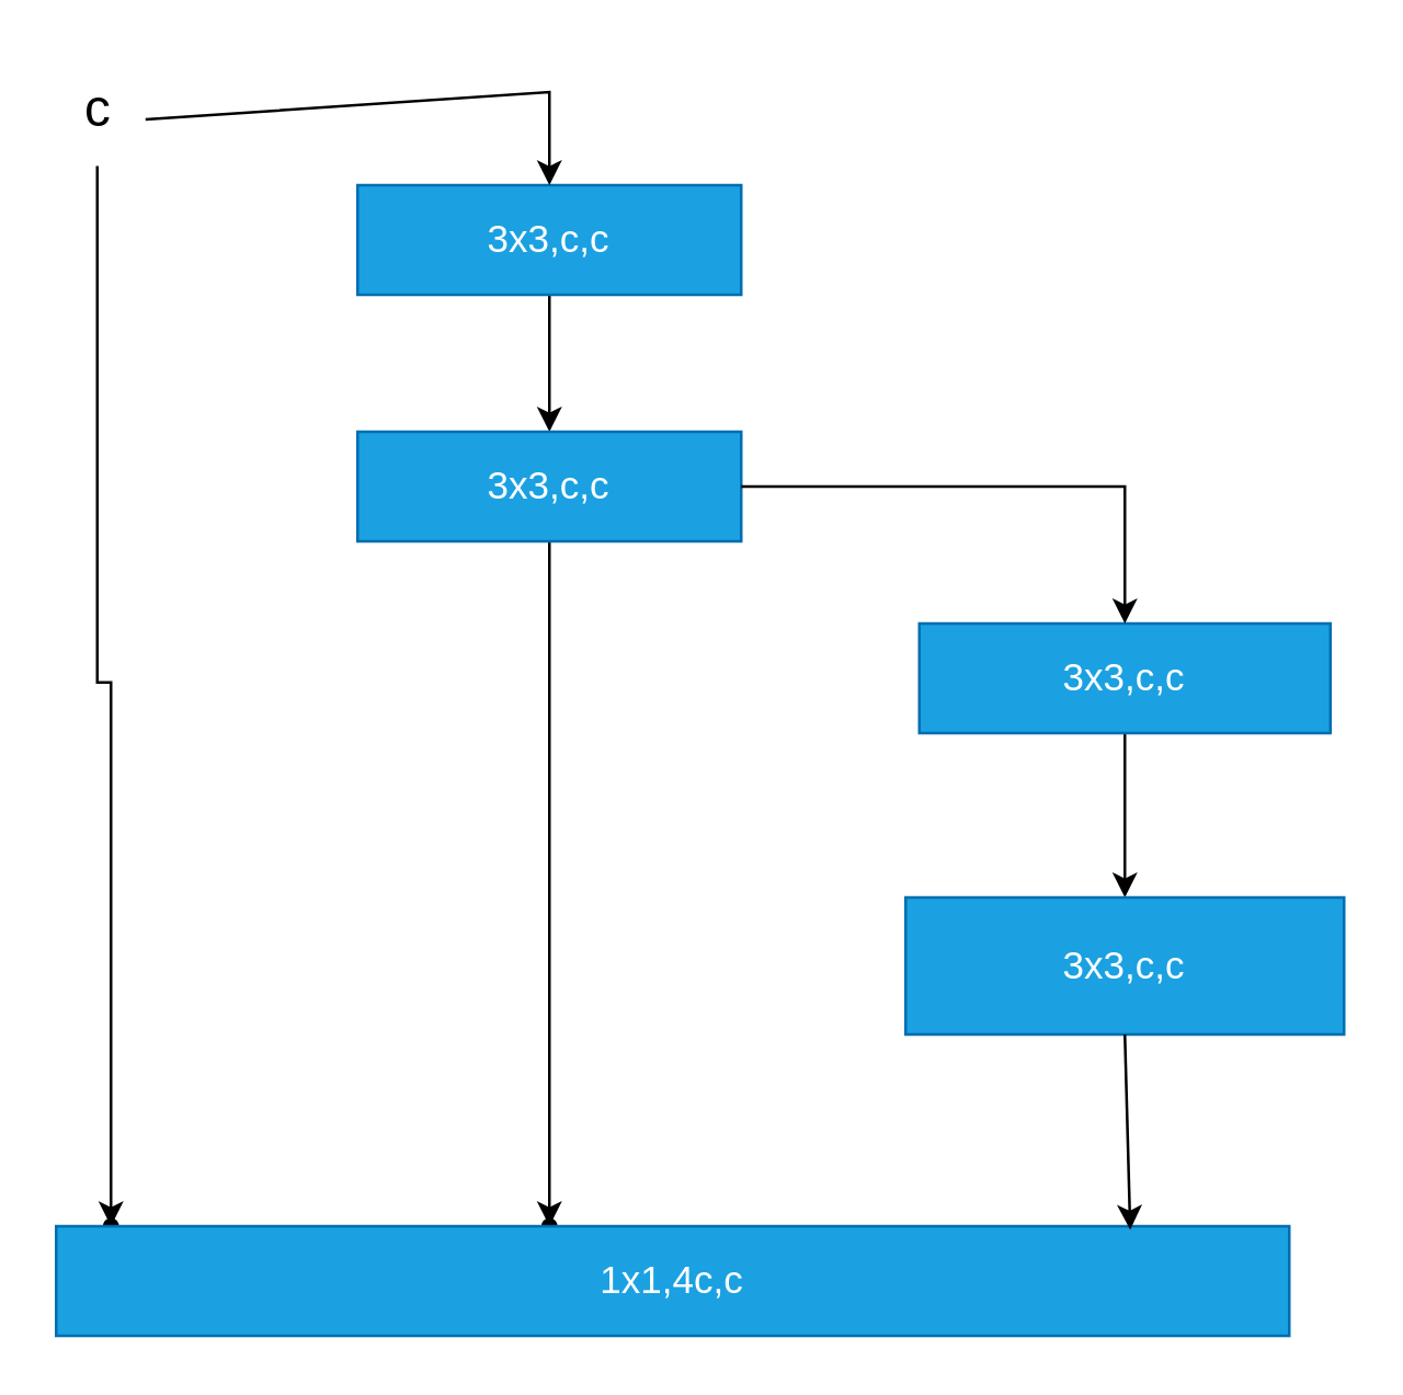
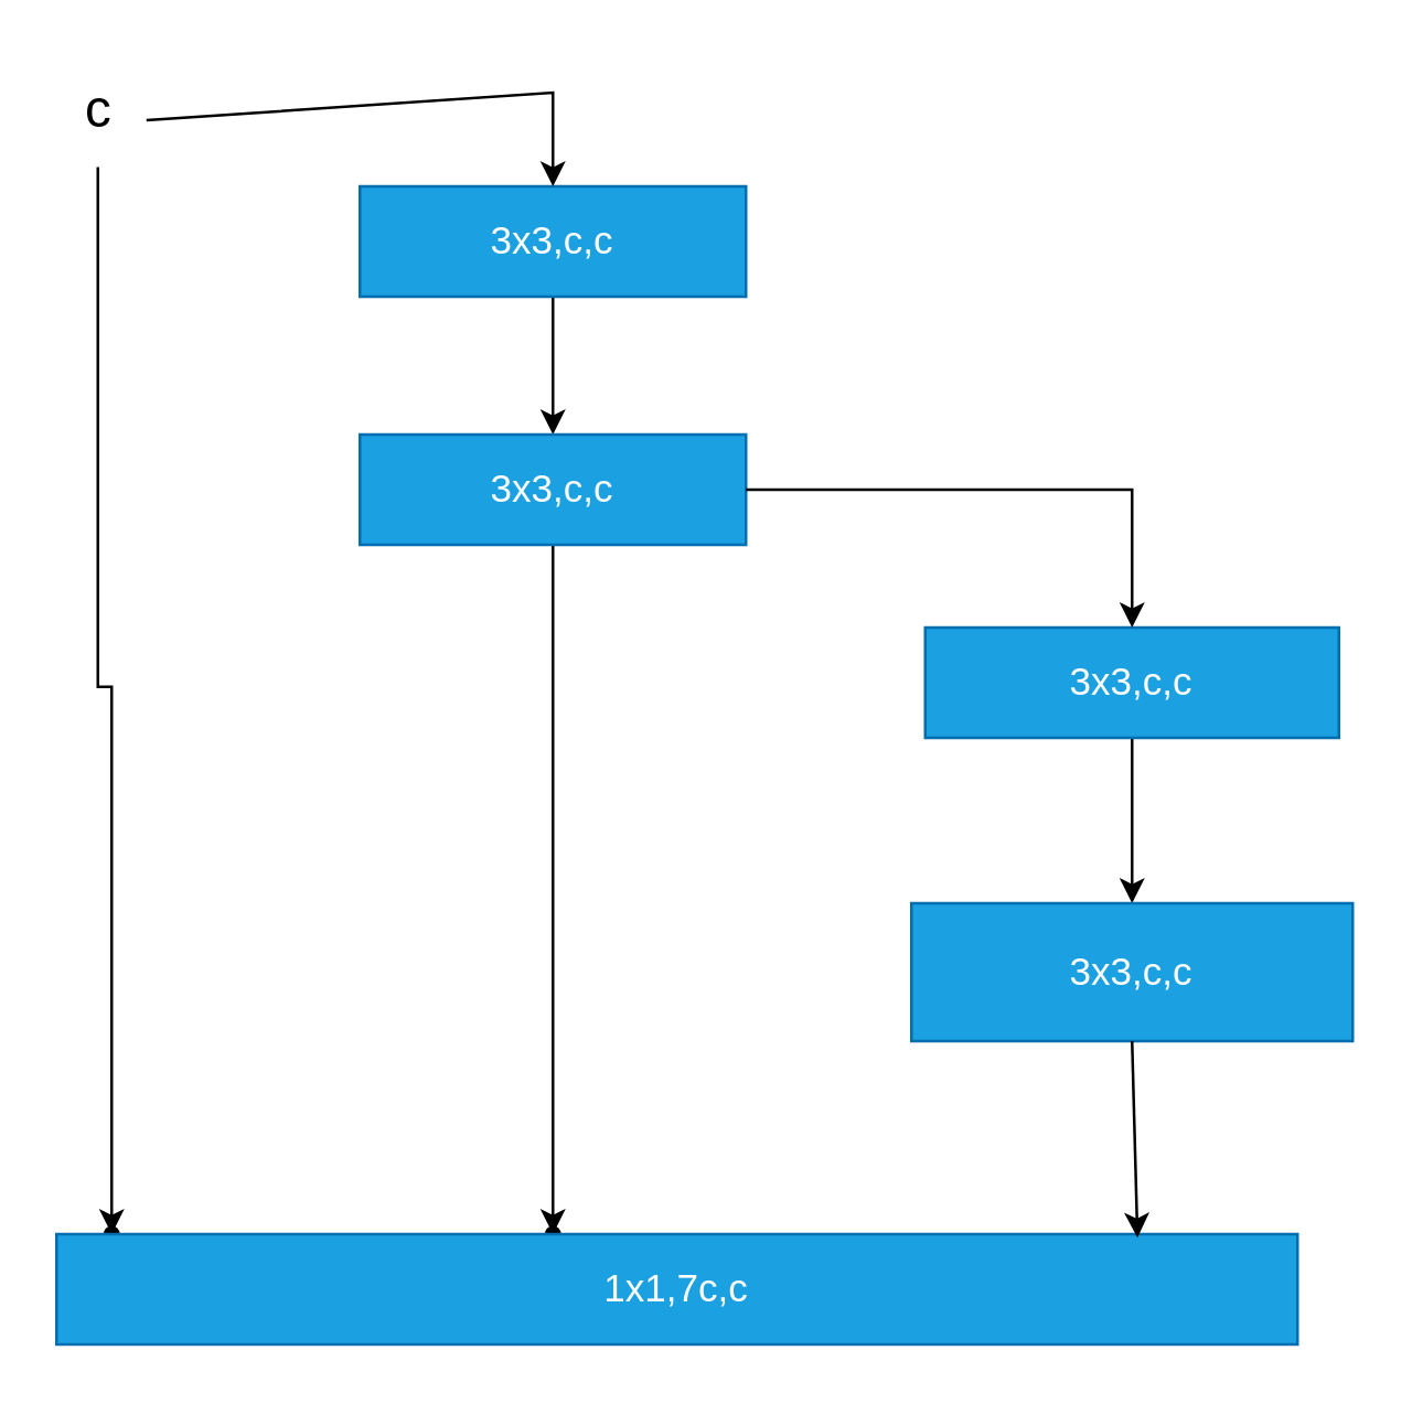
  <mxCell id="0" />
  <mxCell id="1" parent="0" />
  <mxCell id="2" style="edgeStyle=orthogonalEdgeStyle;rounded=0;orthogonalLoop=1;jettySize=auto;html=1;exitX=0.5;exitY=1;exitDx=0;exitDy=0;entryX=0.5;entryY=0;entryDx=0;entryDy=0;" edge="1" parent="1" source="3" target="8"><mxGeometry relative="1" as="geometry" /></mxCell>
  <mxCell id="3" value="&lt;font data-sider-select-id=&quot;299f301a-1f86-4a96-bd31-b87915eda373&quot; style=&quot;font-size: 14px;&quot;&gt;3x3,c,c&lt;/font&gt;" style="rounded=0;whiteSpace=wrap;html=1;fillColor=#1ba1e2;fontColor=#ffffff;strokeColor=#006EAF;" vertex="1" parent="1"><mxGeometry x="130" y="67" width="140" height="40" as="geometry" /></mxCell>
  <mxCell id="4" value="" style="edgeStyle=orthogonalEdgeStyle;rounded=0;orthogonalLoop=1;jettySize=auto;html=1;" edge="1" parent="1" source="5" target="13"><mxGeometry relative="1" as="geometry" /></mxCell>
  <mxCell id="5" value="&lt;font data-sider-select-id=&quot;90f3c11c-8653-4d8e-9b77-4404c4e26ad8&quot; style=&quot;font-size: 19px;&quot;&gt;c&lt;/font&gt;" style="text;html=1;align=center;verticalAlign=middle;resizable=0;points=[];autosize=1;strokeColor=none;fillColor=none;" vertex="1" parent="1"><mxGeometry x="20" y="20" width="30" height="40" as="geometry" /></mxCell>
  <mxCell id="6" value="" style="endArrow=classic;html=1;rounded=0;exitX=1.087;exitY=0.575;exitDx=0;exitDy=0;exitPerimeter=0;entryX=0.5;entryY=0;entryDx=0;entryDy=0;" edge="1" parent="1" source="5" target="3"><mxGeometry width="50" height="50" relative="1" as="geometry"><mxPoint x="300" y="247" as="sourcePoint" /><mxPoint x="350" y="197" as="targetPoint" /><Array as="points"><mxPoint x="200" y="33" /></Array></mxGeometry></mxCell>
  <mxCell id="7" value="" style="edgeStyle=orthogonalEdgeStyle;rounded=0;orthogonalLoop=1;jettySize=auto;html=1;" edge="1" parent="1" source="8" target="14"><mxGeometry relative="1" as="geometry" /></mxCell>
  <mxCell id="8" value="&lt;span style=&quot;font-size: 14px;&quot;&gt;3x3,c,c&lt;/span&gt;" style="rounded=0;whiteSpace=wrap;html=1;fillColor=#1ba1e2;fontColor=#ffffff;strokeColor=#006EAF;" vertex="1" parent="1"><mxGeometry x="130" y="157" width="140" height="40" as="geometry" /></mxCell>
  <mxCell id="9" style="edgeStyle=orthogonalEdgeStyle;rounded=0;orthogonalLoop=1;jettySize=auto;html=1;exitX=0.5;exitY=1;exitDx=0;exitDy=0;" edge="1" parent="1" source="10" target="11"><mxGeometry relative="1" as="geometry" /></mxCell>
  <mxCell id="10" value="&lt;span style=&quot;font-size: 14px;&quot;&gt;3x3,c,c&lt;/span&gt;" style="rounded=0;whiteSpace=wrap;html=1;fillColor=#1ba1e2;fontColor=#ffffff;strokeColor=#006EAF;" vertex="1" parent="1"><mxGeometry x="335" y="227" width="150" height="40" as="geometry" /></mxCell>
  <mxCell id="11" value="&lt;span style=&quot;font-size: 14px;&quot;&gt;3x3,c,c&lt;/span&gt;" style="rounded=0;whiteSpace=wrap;html=1;fillColor=#1ba1e2;fontColor=#ffffff;strokeColor=#006EAF;" vertex="1" parent="1"><mxGeometry x="330" y="327" width="160" height="50" as="geometry" /></mxCell>
  <mxCell id="12" value="" style="endArrow=classic;html=1;rounded=0;exitX=1;exitY=0.5;exitDx=0;exitDy=0;entryX=0.5;entryY=0;entryDx=0;entryDy=0;" edge="1" parent="1" source="8" target="10"><mxGeometry width="50" height="50" relative="1" as="geometry"><mxPoint x="300" y="247" as="sourcePoint" /><mxPoint x="350" y="197" as="targetPoint" /><Array as="points"><mxPoint x="410" y="177" /></Array></mxGeometry></mxCell>
  <mxCell id="13" value="" style="shape=waypoint;sketch=0;size=6;pointerEvents=1;points=[];fillColor=none;resizable=0;rotatable=0;perimeter=centerPerimeter;snapToPoint=1;" vertex="1" parent="1"><mxGeometry x="30" y="437" width="20" height="20" as="geometry" /></mxCell>
  <mxCell id="14" value="" style="shape=waypoint;sketch=0;size=6;pointerEvents=1;points=[];fillColor=default;resizable=0;rotatable=0;perimeter=centerPerimeter;snapToPoint=1;rounded=0;" vertex="1" parent="1"><mxGeometry x="190" y="437" width="20" height="20" as="geometry" /></mxCell>
- <mxCell id="15" value="&lt;span style=&quot;font-size: 14px;&quot;&gt;1x1,4c,c&lt;/span&gt;" style="rounded=0;whiteSpace=wrap;html=1;fillColor=#1ba1e2;fontColor=#ffffff;strokeColor=#006EAF;" vertex="1" parent="1"><mxGeometry x="20" y="447" width="450" height="40" as="geometry" /></mxCell>
+ <mxCell id="15" value="&lt;span style=&quot;font-size: 14px;&quot;&gt;1x1,7c,c&lt;/span&gt;" style="rounded=0;whiteSpace=wrap;html=1;fillColor=#1ba1e2;fontColor=#ffffff;strokeColor=#006EAF;" vertex="1" parent="1"><mxGeometry x="20" y="447" width="450" height="40" as="geometry" /></mxCell>
  <mxCell id="16" value="" style="endArrow=classic;html=1;rounded=0;exitX=0.5;exitY=1;exitDx=0;exitDy=0;entryX=0.871;entryY=0.033;entryDx=0;entryDy=0;entryPerimeter=0;" edge="1" parent="1" source="11" target="15"><mxGeometry width="50" height="50" relative="1" as="geometry"><mxPoint x="300" y="247" as="sourcePoint" /><mxPoint x="350" y="197" as="targetPoint" /></mxGeometry></mxCell>
